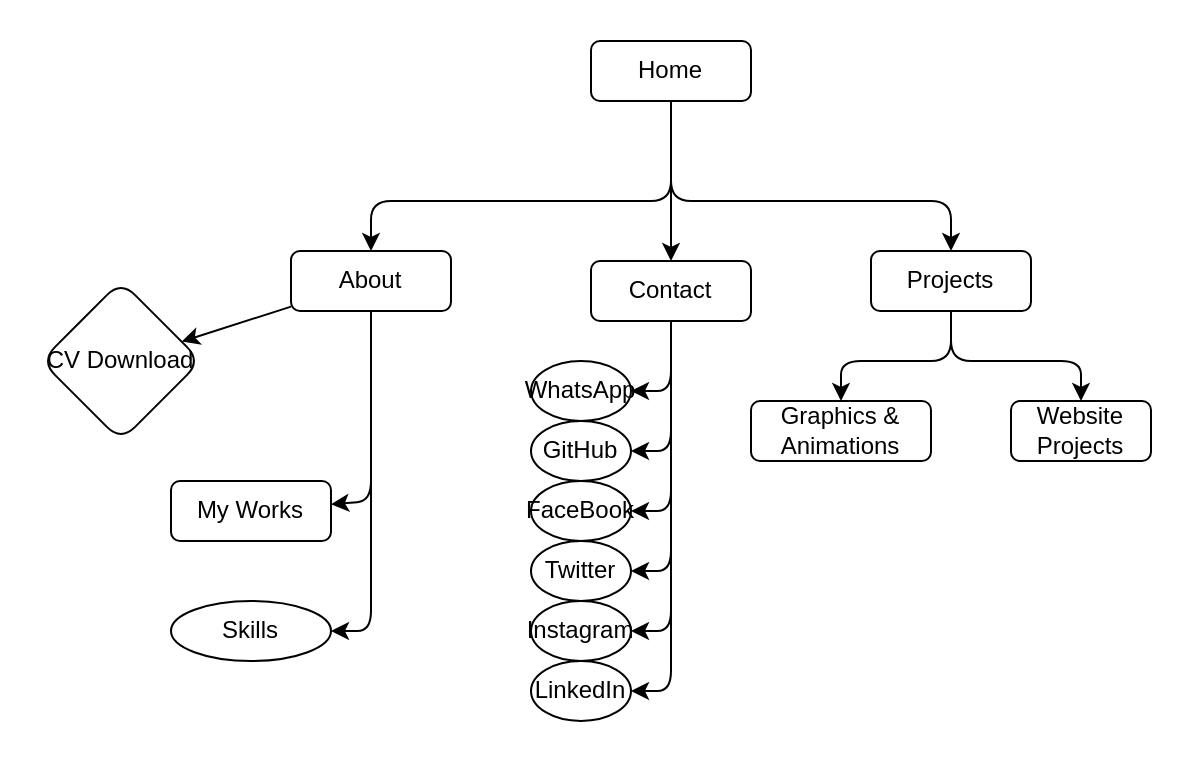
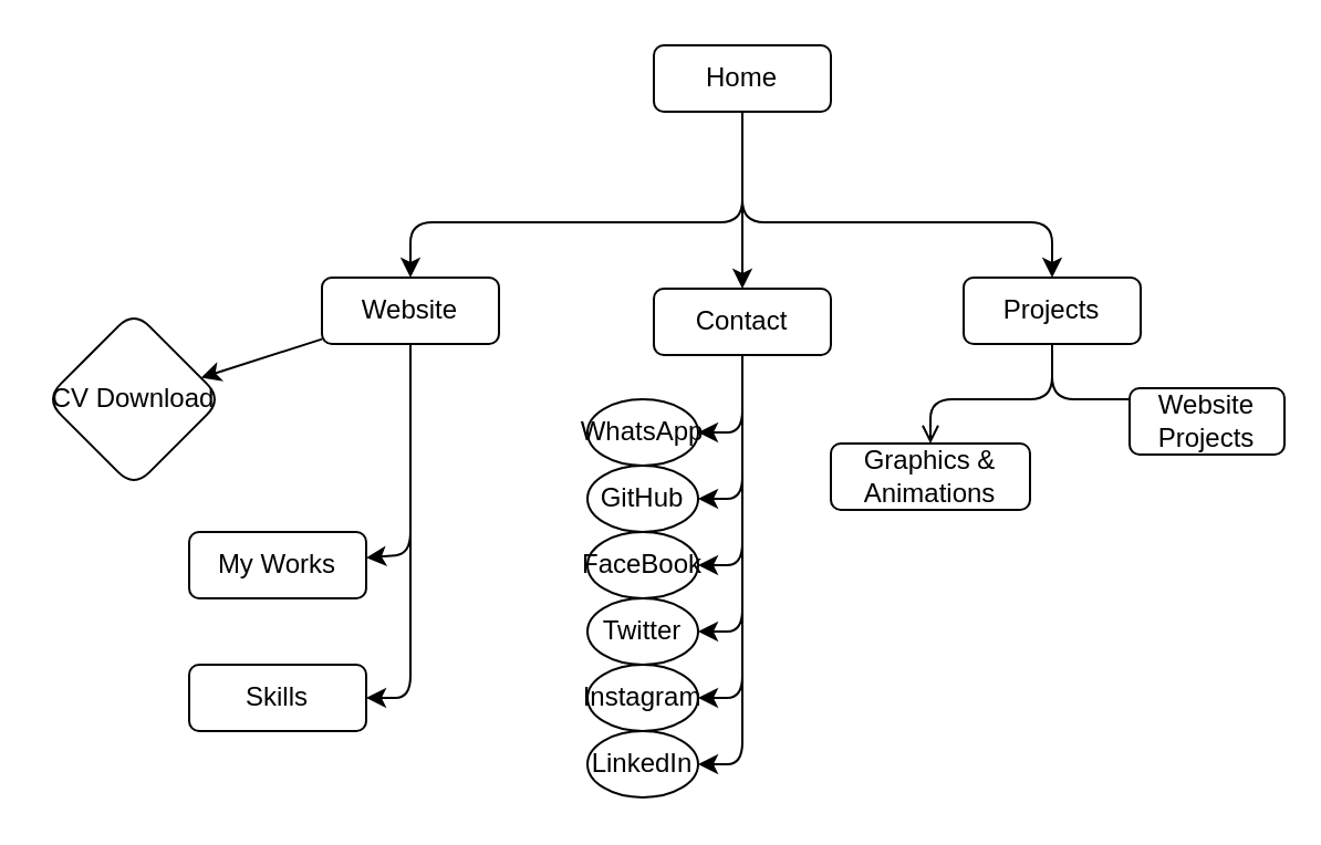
  <mxCell id="0" />
  <mxCell id="1" parent="0" />
  <mxCell id="2" value="" style="edgeStyle=none;html=1;" edge="1" parent="1" source="5" target="8"><mxGeometry relative="1" as="geometry" /></mxCell>
  <mxCell id="3" style="edgeStyle=none;html=1;" edge="1" parent="1" source="5" target="12"><mxGeometry relative="1" as="geometry"><Array as="points"><mxPoint x="335" y="100" /><mxPoint x="185" y="100" /></Array></mxGeometry></mxCell>
  <mxCell id="4" style="edgeStyle=none;html=1;" edge="1" parent="1" source="5" target="15"><mxGeometry relative="1" as="geometry"><Array as="points"><mxPoint x="335" y="100" /><mxPoint x="475" y="100" /></Array></mxGeometry></mxCell>
  <mxCell id="5" value="Home" style="rounded=1;whiteSpace=wrap;html=1;" vertex="1" parent="1"><mxGeometry x="295" y="20" width="80" height="30" as="geometry" /></mxCell>
  <mxCell id="6" value="" style="edgeStyle=none;html=1;" edge="1" parent="1" source="8" target="19"><mxGeometry relative="1" as="geometry"><Array as="points"><mxPoint x="335" y="195" /></Array></mxGeometry></mxCell>
  <mxCell id="7" value="" style="edgeStyle=none;html=1;entryX=1;entryY=0.5;entryDx=0;entryDy=0;" edge="1" parent="1" source="8" target="20"><mxGeometry relative="1" as="geometry"><Array as="points"><mxPoint x="335" y="225" /></Array></mxGeometry></mxCell>
  <mxCell id="8" value="Contact" style="rounded=1;whiteSpace=wrap;html=1;" vertex="1" parent="1"><mxGeometry x="295" y="130" width="80" height="30" as="geometry" /></mxCell>
  <mxCell id="9" style="edgeStyle=none;html=1;" edge="1" parent="1" source="12" target="16"><mxGeometry relative="1" as="geometry"><Array as="points"><mxPoint x="185" y="250" /></Array></mxGeometry></mxCell>
  <mxCell id="10" value="" style="edgeStyle=none;html=1;" edge="1" parent="1" source="12" target="17"><mxGeometry relative="1" as="geometry" /></mxCell>
  <mxCell id="11" value="" style="edgeStyle=none;html=1;" edge="1" parent="1" source="12" target="18"><mxGeometry relative="1" as="geometry"><Array as="points"><mxPoint x="185" y="315" /></Array></mxGeometry></mxCell>
- <mxCell id="12" value="About" style="rounded=1;whiteSpace=wrap;html=1;" vertex="1" parent="1"><mxGeometry x="145" y="125" width="80" height="30" as="geometry" /></mxCell>
- <mxCell id="13" value="" style="edgeStyle=none;html=1;" edge="1" parent="1" source="15" target="29"><mxGeometry relative="1" as="geometry"><Array as="points"><mxPoint x="475" y="180" /><mxPoint x="420" y="180" /></Array></mxGeometry></mxCell>
+ <mxCell id="12" value="Website" style="rounded=1;whiteSpace=wrap;html=1;" vertex="1" parent="1"><mxGeometry x="145" y="125" width="80" height="30" as="geometry" /></mxCell>
+ <mxCell id="13" value="" style="edgeStyle=none;html=1;endArrow=open;" edge="1" parent="1" source="15" target="29"><mxGeometry relative="1" as="geometry"><Array as="points"><mxPoint x="475" y="180" /><mxPoint x="420" y="180" /></Array></mxGeometry></mxCell>
  <mxCell id="14" value="" style="edgeStyle=none;html=1;" edge="1" parent="1" source="15" target="30"><mxGeometry relative="1" as="geometry"><Array as="points"><mxPoint x="475" y="180" /><mxPoint x="540" y="180" /></Array></mxGeometry></mxCell>
  <mxCell id="15" value="Projects" style="rounded=1;whiteSpace=wrap;html=1;" vertex="1" parent="1"><mxGeometry x="435" y="125" width="80" height="30" as="geometry" /></mxCell>
  <mxCell id="16" value="My Works" style="rounded=1;whiteSpace=wrap;html=1;" vertex="1" parent="1"><mxGeometry x="85" y="240" width="80" height="30" as="geometry" /></mxCell>
  <mxCell id="17" value="CV Download" style="rhombus;whiteSpace=wrap;html=1;rounded=1;" vertex="1" parent="1"><mxGeometry x="20" y="140" width="80" height="80" as="geometry" /></mxCell>
- <mxCell id="18" value="Skills" style="ellipse;whiteSpace=wrap;html=1;" vertex="1" parent="1"><mxGeometry x="85" y="300" width="80" height="30" as="geometry" /></mxCell>
+ <mxCell id="18" value="Skills" style="whiteSpace=wrap;html=1;rounded=1;" vertex="1" parent="1"><mxGeometry x="85" y="300" width="80" height="30" as="geometry" /></mxCell>
  <mxCell id="19" value="WhatsApp" style="ellipse;whiteSpace=wrap;html=1;rounded=1;" vertex="1" parent="1"><mxGeometry x="265" y="180" width="50" height="30" as="geometry" /></mxCell>
  <mxCell id="20" value="GitHub" style="ellipse;whiteSpace=wrap;html=1;rounded=1;" vertex="1" parent="1"><mxGeometry x="265" y="210" width="50" height="30" as="geometry" /></mxCell>
  <mxCell id="21" value="FaceBook" style="ellipse;whiteSpace=wrap;html=1;rounded=1;" vertex="1" parent="1"><mxGeometry x="265" y="240" width="50" height="30" as="geometry" /></mxCell>
  <mxCell id="22" value="Twitter" style="ellipse;whiteSpace=wrap;html=1;rounded=1;" vertex="1" parent="1"><mxGeometry x="265" y="270" width="50" height="30" as="geometry" /></mxCell>
  <mxCell id="23" value="Instagram" style="ellipse;whiteSpace=wrap;html=1;rounded=1;" vertex="1" parent="1"><mxGeometry x="265" y="300" width="50" height="30" as="geometry" /></mxCell>
  <mxCell id="24" value="LinkedIn" style="ellipse;whiteSpace=wrap;html=1;rounded=1;" vertex="1" parent="1"><mxGeometry x="265" y="330" width="50" height="30" as="geometry" /></mxCell>
  <mxCell id="25" value="" style="edgeStyle=none;html=1;entryX=1;entryY=0.5;entryDx=0;entryDy=0;exitX=0.5;exitY=1;exitDx=0;exitDy=0;" edge="1" parent="1"><mxGeometry relative="1" as="geometry"><mxPoint x="335" y="160" as="sourcePoint" /><mxPoint x="315" y="255" as="targetPoint" /><Array as="points"><mxPoint x="335" y="255" /></Array></mxGeometry></mxCell>
  <mxCell id="26" value="" style="edgeStyle=none;html=1;entryX=1;entryY=0.5;entryDx=0;entryDy=0;exitX=0.5;exitY=1;exitDx=0;exitDy=0;" edge="1" parent="1"><mxGeometry relative="1" as="geometry"><mxPoint x="335" y="190" as="sourcePoint" /><mxPoint x="315" y="285" as="targetPoint" /><Array as="points"><mxPoint x="335" y="285" /></Array></mxGeometry></mxCell>
  <mxCell id="27" value="" style="edgeStyle=none;html=1;entryX=1;entryY=0.5;entryDx=0;entryDy=0;exitX=0.5;exitY=1;exitDx=0;exitDy=0;" edge="1" parent="1"><mxGeometry relative="1" as="geometry"><mxPoint x="335" y="220" as="sourcePoint" /><mxPoint x="315" y="315" as="targetPoint" /><Array as="points"><mxPoint x="335" y="315" /></Array></mxGeometry></mxCell>
  <mxCell id="28" value="" style="edgeStyle=none;html=1;entryX=1;entryY=0.5;entryDx=0;entryDy=0;exitX=0.5;exitY=1;exitDx=0;exitDy=0;" edge="1" parent="1"><mxGeometry relative="1" as="geometry"><mxPoint x="335" y="250" as="sourcePoint" /><mxPoint x="315" y="345" as="targetPoint" /><Array as="points"><mxPoint x="335" y="345" /></Array></mxGeometry></mxCell>
  <mxCell id="29" value="Graphics &amp;amp;&lt;br&gt;Animations" style="whiteSpace=wrap;html=1;rounded=1;" vertex="1" parent="1"><mxGeometry x="375" y="200" width="90" height="30" as="geometry" /></mxCell>
- <mxCell id="30" value="Website Projects" style="whiteSpace=wrap;html=1;rounded=1;" vertex="1" parent="1"><mxGeometry x="505" y="200" width="70" height="30" as="geometry" /></mxCell>
+ <mxCell id="30" value="Website Projects" style="whiteSpace=wrap;html=1;rounded=1;" vertex="1" parent="1"><mxGeometry x="510" y="175" width="70" height="30" as="geometry" /></mxCell>
